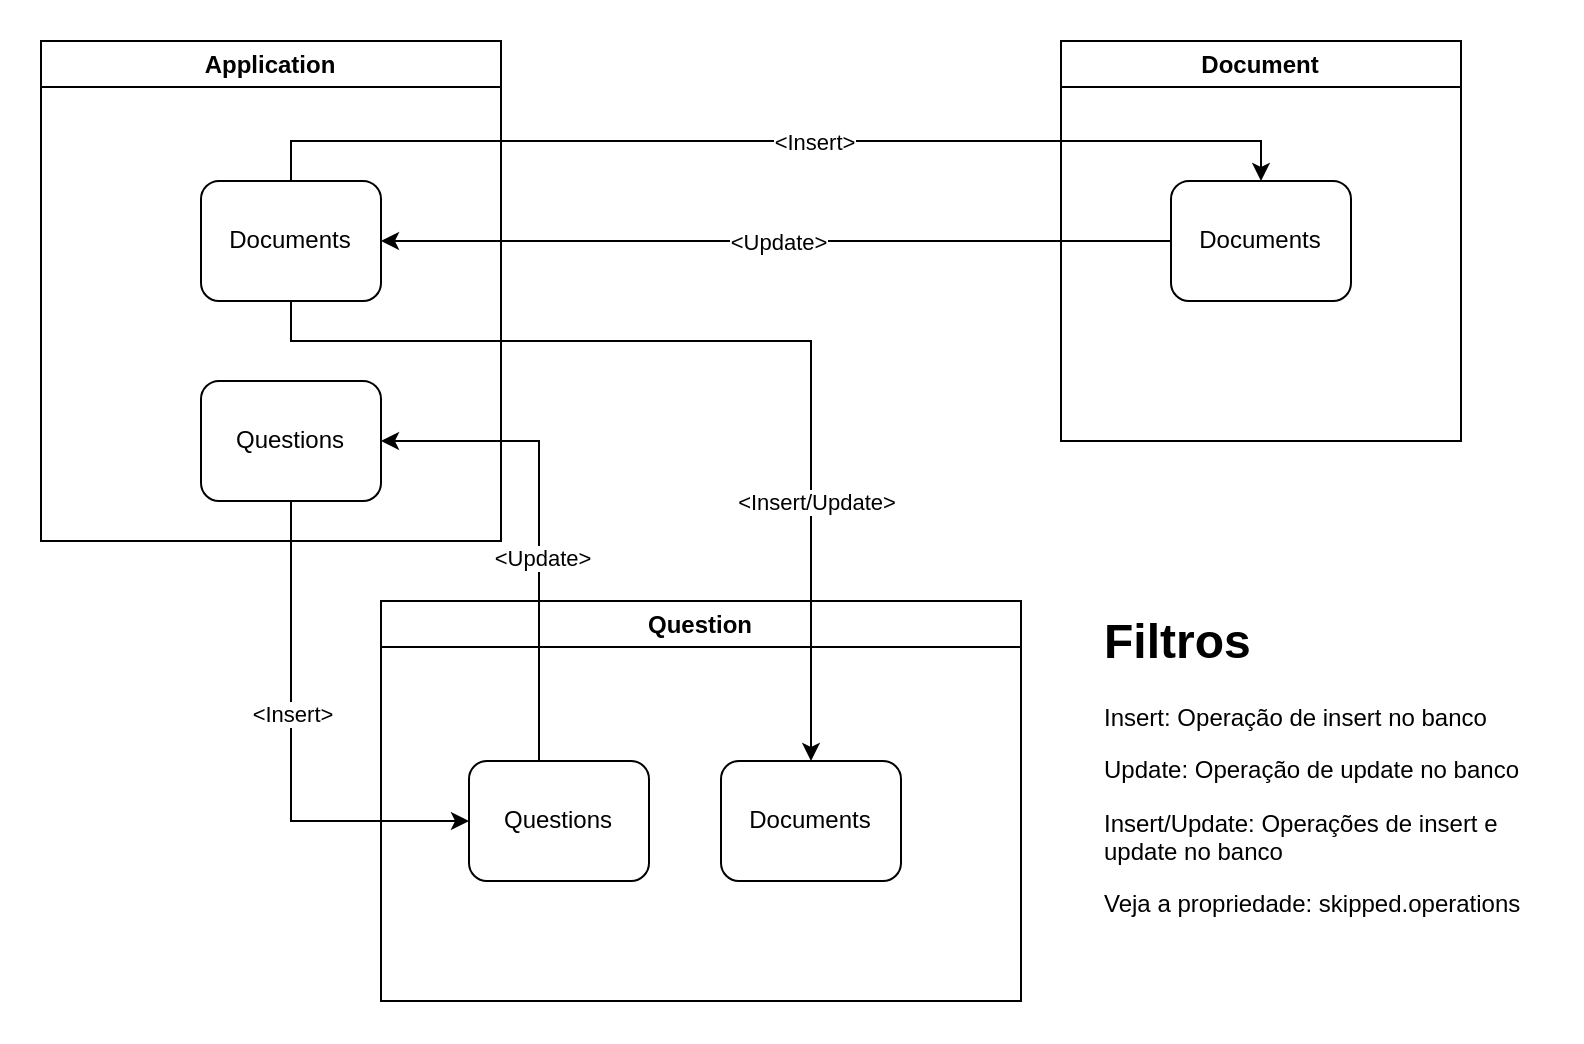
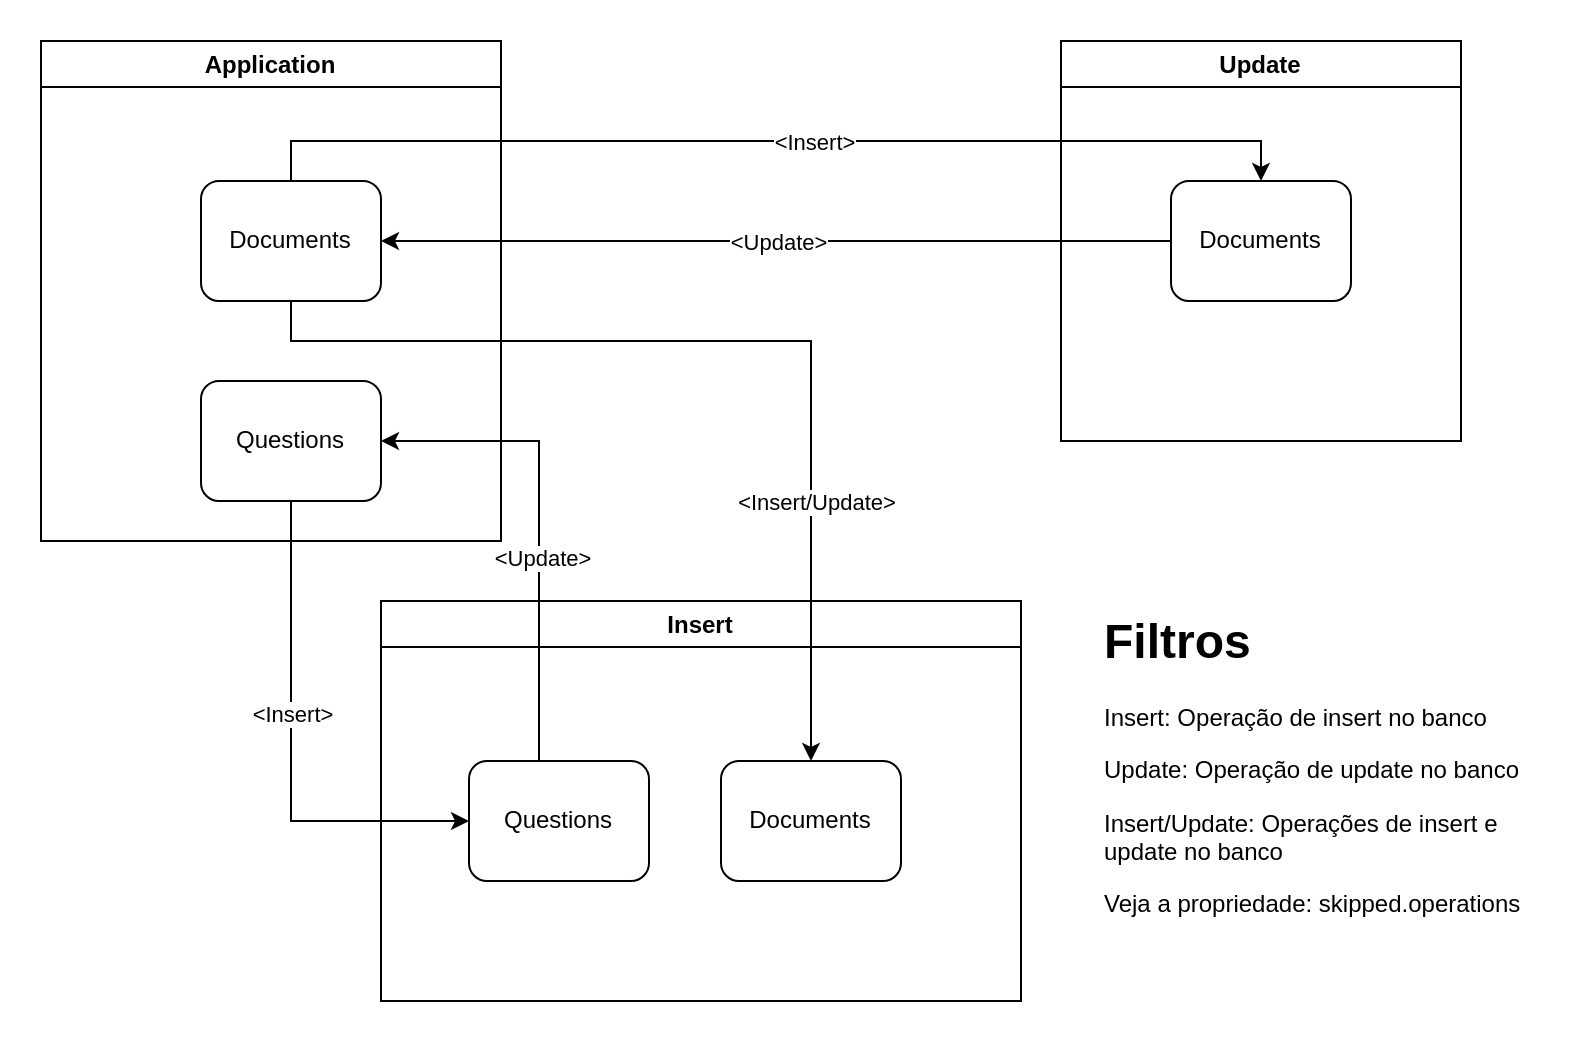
  <mxCell id="0" />
  <mxCell id="1" parent="0" />
  <mxCell id="2" value="Application" style="swimlane;" vertex="1" parent="1"><mxGeometry x="20" y="20" width="230" height="250" as="geometry" /></mxCell>
  <mxCell id="3" value="&lt;div&gt;Documents&lt;/div&gt;" style="rounded=1;whiteSpace=wrap;html=1;" vertex="1" parent="2"><mxGeometry x="80" y="70" width="90" height="60" as="geometry" /></mxCell>
  <mxCell id="4" value="&lt;div&gt;Questions&lt;/div&gt;" style="rounded=1;whiteSpace=wrap;html=1;" vertex="1" parent="2"><mxGeometry x="80" y="170" width="90" height="60" as="geometry" /></mxCell>
- <mxCell id="5" value="Document" style="swimlane;startSize=23;" vertex="1" parent="1"><mxGeometry x="530" y="20" width="200" height="200" as="geometry" /></mxCell>
+ <mxCell id="5" value="Update" style="swimlane;startSize=23;" vertex="1" parent="1"><mxGeometry x="530" y="20" width="200" height="200" as="geometry" /></mxCell>
  <mxCell id="6" value="&lt;div&gt;Documents&lt;/div&gt;" style="rounded=1;whiteSpace=wrap;html=1;" vertex="1" parent="5"><mxGeometry x="55" y="70" width="90" height="60" as="geometry" /></mxCell>
- <mxCell id="7" value="Question" style="swimlane;" vertex="1" parent="1"><mxGeometry x="190" y="300" width="320" height="200" as="geometry" /></mxCell>
+ <mxCell id="7" value="Insert" style="swimlane;" vertex="1" parent="1"><mxGeometry x="190" y="300" width="320" height="200" as="geometry" /></mxCell>
  <mxCell id="8" value="&lt;div&gt;Documents&lt;/div&gt;" style="rounded=1;whiteSpace=wrap;html=1;" vertex="1" parent="7"><mxGeometry x="170" y="80" width="90" height="60" as="geometry" /></mxCell>
  <mxCell id="9" value="&lt;div&gt;Questions&lt;/div&gt;" style="rounded=1;whiteSpace=wrap;html=1;" vertex="1" parent="7"><mxGeometry x="44" y="80" width="90" height="60" as="geometry" /></mxCell>
  <mxCell id="10" style="edgeStyle=orthogonalEdgeStyle;rounded=0;orthogonalLoop=1;jettySize=auto;html=1;entryX=0.5;entryY=0;entryDx=0;entryDy=0;exitX=0.5;exitY=1;exitDx=0;exitDy=0;" edge="1" parent="1" source="3" target="8"><mxGeometry relative="1" as="geometry"><mxPoint x="420" y="440" as="targetPoint" /><Array as="points"><mxPoint x="145" y="170" /><mxPoint x="405" y="170" /></Array></mxGeometry></mxCell>
  <mxCell id="11" value="&amp;lt;Insert/Update&amp;gt;" style="edgeLabel;html=1;align=center;verticalAlign=middle;resizable=0;points=[];" vertex="1" connectable="0" parent="10"><mxGeometry x="0.183" y="2" relative="1" as="geometry"><mxPoint y="70" as="offset" /></mxGeometry></mxCell>
  <mxCell id="12" style="edgeStyle=orthogonalEdgeStyle;rounded=0;orthogonalLoop=1;jettySize=auto;html=1;entryX=0;entryY=0.5;entryDx=0;entryDy=0;exitX=0.5;exitY=1;exitDx=0;exitDy=0;" edge="1" parent="1" source="4" target="9"><mxGeometry relative="1" as="geometry" /></mxCell>
  <mxCell id="13" value="&amp;lt;Insert&amp;gt;" style="edgeLabel;html=1;align=center;verticalAlign=middle;resizable=0;points=[];" vertex="1" connectable="0" parent="12"><mxGeometry x="-0.145" relative="1" as="geometry"><mxPoint as="offset" /></mxGeometry></mxCell>
  <mxCell id="14" style="edgeStyle=orthogonalEdgeStyle;rounded=0;orthogonalLoop=1;jettySize=auto;html=1;entryX=0.5;entryY=0;entryDx=0;entryDy=0;exitX=0.5;exitY=0;exitDx=0;exitDy=0;" edge="1" parent="1" source="3" target="6"><mxGeometry relative="1" as="geometry" /></mxCell>
  <mxCell id="15" value="&amp;lt;Insert&amp;gt;" style="edgeLabel;html=1;align=center;verticalAlign=middle;resizable=0;points=[];" vertex="1" connectable="0" parent="14"><mxGeometry x="0.072" relative="1" as="geometry"><mxPoint as="offset" /></mxGeometry></mxCell>
  <mxCell id="16" style="edgeStyle=orthogonalEdgeStyle;rounded=0;orthogonalLoop=1;jettySize=auto;html=1;" edge="1" parent="1" source="6" target="3"><mxGeometry relative="1" as="geometry"><Array as="points" /></mxGeometry></mxCell>
  <mxCell id="17" value="&amp;lt;Update&amp;gt;" style="edgeLabel;html=1;align=center;verticalAlign=middle;resizable=0;points=[];" vertex="1" connectable="0" parent="16"><mxGeometry x="-0.005" relative="1" as="geometry"><mxPoint as="offset" /></mxGeometry></mxCell>
  <mxCell id="18" style="edgeStyle=orthogonalEdgeStyle;rounded=0;orthogonalLoop=1;jettySize=auto;html=1;entryX=1;entryY=0.5;entryDx=0;entryDy=0;" edge="1" parent="1" source="9" target="4"><mxGeometry relative="1" as="geometry"><Array as="points"><mxPoint x="269" y="220" /></Array></mxGeometry></mxCell>
  <mxCell id="19" value="&amp;lt;Update&amp;gt;" style="edgeLabel;html=1;align=center;verticalAlign=middle;resizable=0;points=[];" vertex="1" connectable="0" parent="18"><mxGeometry x="-0.41" relative="1" as="geometry"><mxPoint x="1" y="-31" as="offset" /></mxGeometry></mxCell>
  <mxCell id="20" value="&lt;h1 style=&quot;margin-top: 0px;&quot;&gt;Filtros&lt;/h1&gt;&lt;p&gt;Insert: Operação de insert no banco&lt;br&gt;&lt;/p&gt;&lt;p&gt;Update: Operação de update no banco&lt;br&gt;&lt;/p&gt;&lt;p&gt;Insert/Update: Operações de insert e update no banco&lt;/p&gt;&lt;p&gt;Veja a propriedade: skipped.operations&lt;br&gt;&lt;/p&gt;" style="text;html=1;whiteSpace=wrap;overflow=hidden;rounded=0;" vertex="1" parent="1"><mxGeometry x="550" y="300" width="220" height="180" as="geometry" /></mxCell>
